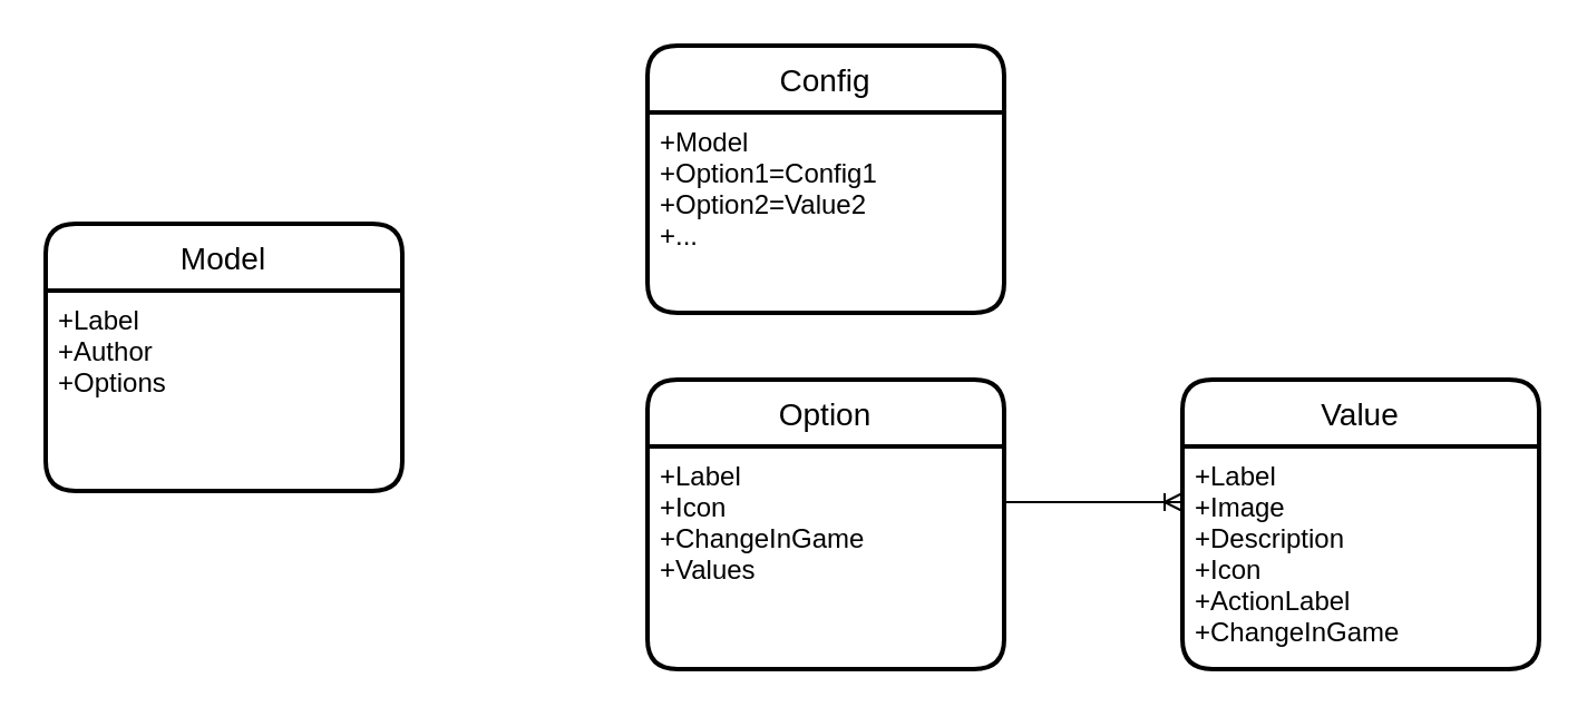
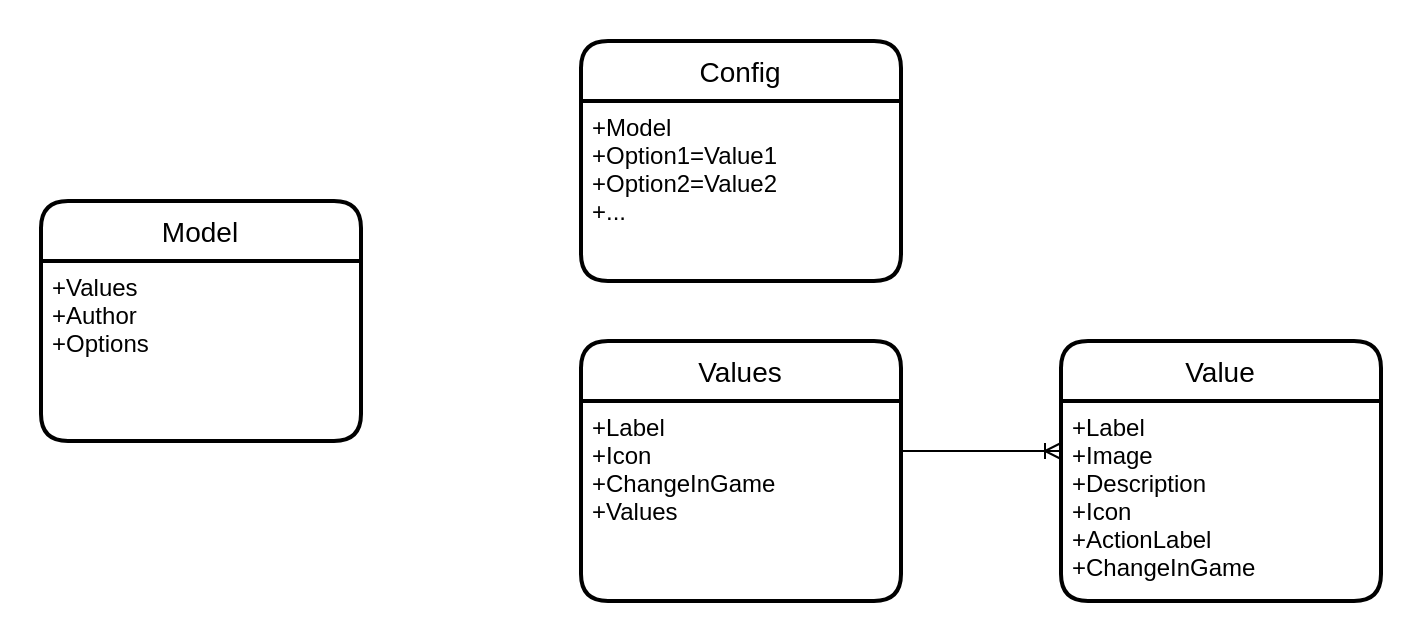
  <mxCell id="0" />
  <mxCell id="1" parent="0" />
  <mxCell id="2" value="Model" style="swimlane;childLayout=stackLayout;horizontal=1;startSize=30;horizontalStack=0;rounded=1;fontSize=14;fontStyle=0;strokeWidth=2;resizeParent=0;resizeLast=1;shadow=0;dashed=0;align=center;" vertex="1" parent="1"><mxGeometry x="20" y="100" width="160" height="120" as="geometry" /></mxCell>
- <mxCell id="3" value="+Label&#10;+Author&#10;+Options&#10;" style="align=left;strokeColor=none;fillColor=none;spacingLeft=4;fontSize=12;verticalAlign=top;resizable=0;rotatable=0;part=1;" vertex="1" parent="2"><mxGeometry y="30" width="160" height="90" as="geometry" /></mxCell>
+ <mxCell id="3" value="+Values&#10;+Author&#10;+Options&#10;" style="align=left;strokeColor=none;fillColor=none;spacingLeft=4;fontSize=12;verticalAlign=top;resizable=0;rotatable=0;part=1;" vertex="1" parent="2"><mxGeometry y="30" width="160" height="90" as="geometry" /></mxCell>
  <mxCell id="4" value="Config" style="swimlane;childLayout=stackLayout;horizontal=1;startSize=30;horizontalStack=0;rounded=1;fontSize=14;fontStyle=0;strokeWidth=2;resizeParent=0;resizeLast=1;shadow=0;dashed=0;align=center;" vertex="1" parent="1"><mxGeometry x="290" y="20" width="160" height="120" as="geometry" /></mxCell>
- <mxCell id="5" value="+Model&#10;+Option1=Config1&#10;+Option2=Value2&#10;+...&#10;" style="align=left;strokeColor=none;fillColor=none;spacingLeft=4;fontSize=12;verticalAlign=top;resizable=0;rotatable=0;part=1;" vertex="1" parent="4"><mxGeometry y="30" width="160" height="90" as="geometry" /></mxCell>
- <mxCell id="6" value="Option" style="swimlane;childLayout=stackLayout;horizontal=1;startSize=30;horizontalStack=0;rounded=1;fontSize=14;fontStyle=0;strokeWidth=2;resizeParent=0;resizeLast=1;shadow=0;dashed=0;align=center;" vertex="1" parent="1"><mxGeometry x="290" y="170" width="160" height="130" as="geometry" /></mxCell>
+ <mxCell id="5" value="+Model&#10;+Option1=Value1&#10;+Option2=Value2&#10;+...&#10;" style="align=left;strokeColor=none;fillColor=none;spacingLeft=4;fontSize=12;verticalAlign=top;resizable=0;rotatable=0;part=1;" vertex="1" parent="4"><mxGeometry y="30" width="160" height="90" as="geometry" /></mxCell>
+ <mxCell id="6" value="Values" style="swimlane;childLayout=stackLayout;horizontal=1;startSize=30;horizontalStack=0;rounded=1;fontSize=14;fontStyle=0;strokeWidth=2;resizeParent=0;resizeLast=1;shadow=0;dashed=0;align=center;" vertex="1" parent="1"><mxGeometry x="290" y="170" width="160" height="130" as="geometry" /></mxCell>
  <mxCell id="7" value="+Label&#10;+Icon&#10;+ChangeInGame&#10;+Values" style="align=left;strokeColor=none;fillColor=none;spacingLeft=4;fontSize=12;verticalAlign=top;resizable=0;rotatable=0;part=1;" vertex="1" parent="6"><mxGeometry y="30" width="160" height="100" as="geometry" /></mxCell>
  <mxCell id="8" value="Value" style="swimlane;childLayout=stackLayout;horizontal=1;startSize=30;horizontalStack=0;rounded=1;fontSize=14;fontStyle=0;strokeWidth=2;resizeParent=0;resizeLast=1;shadow=0;dashed=0;align=center;" vertex="1" parent="1"><mxGeometry x="530" y="170" width="160" height="130" as="geometry" /></mxCell>
  <mxCell id="9" value="+Label&#10;+Image&#10;+Description&#10;+Icon&#10;+ActionLabel&#10;+ChangeInGame&#10;" style="align=left;strokeColor=none;fillColor=none;spacingLeft=4;fontSize=12;verticalAlign=top;resizable=0;rotatable=0;part=1;" vertex="1" parent="8"><mxGeometry y="30" width="160" height="100" as="geometry" /></mxCell>
  <mxCell id="10" value="" style="edgeStyle=entityRelationEdgeStyle;fontSize=12;html=1;endArrow=ERoneToMany;exitX=1;exitY=0.25;exitDx=0;exitDy=0;entryX=0;entryY=0.25;entryDx=0;entryDy=0;" edge="1" parent="1" source="7" target="9"><mxGeometry width="100" height="100" relative="1" as="geometry"><mxPoint x="110" y="420" as="sourcePoint" /><mxPoint x="0" y="545" as="targetPoint" /></mxGeometry></mxCell>
